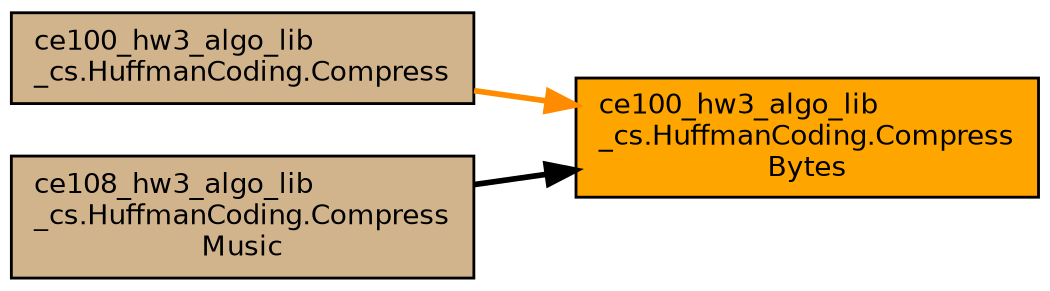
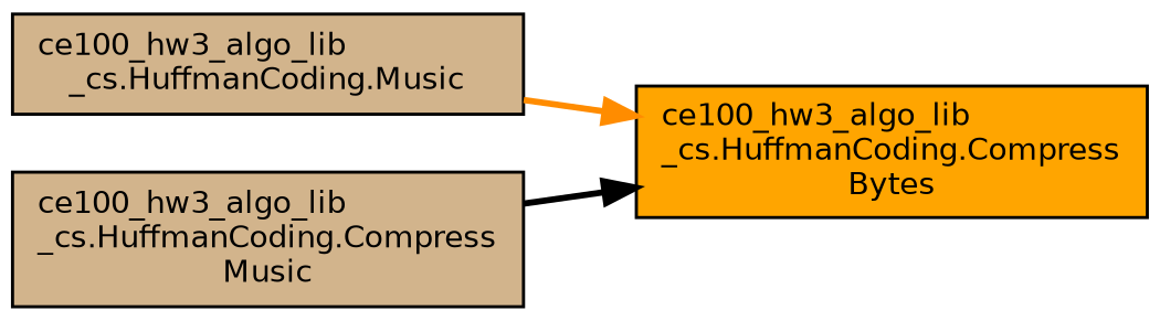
  digraph {
    rankdir=RL
    node [color=black fillcolor=tan fontname=Helvetica fontsize=10 shape=record style=filled]
    edge [dir=back fontname=Helvetica fontsize=10 labelfontname=Helvetica labelfontsize=10 style=bold]
    n1 [fillcolor=orange fontcolor=black height=0.2 label="ce100_hw3_algo_lib\l_cs.HuffmanCoding.Compress\lBytes" width=0.4]
-   n2 [height=0.2 label="ce100_hw3_algo_lib\l_cs.HuffmanCoding.Compress" width=0.4]
-   n3 [height=0.2 label="ce108_hw3_algo_lib\l_cs.HuffmanCoding.Compress\lMusic" width=0.4]
+   n2 [height=0.2 label="ce100_hw3_algo_lib\l_cs.HuffmanCoding.Music" width=0.4]
+   n3 [height=0.2 label="ce100_hw3_algo_lib\l_cs.HuffmanCoding.Compress\lMusic" width=0.4]
    n1 -> n2 [color=darkorange]
    n1 -> n3 [color=black]
  }
